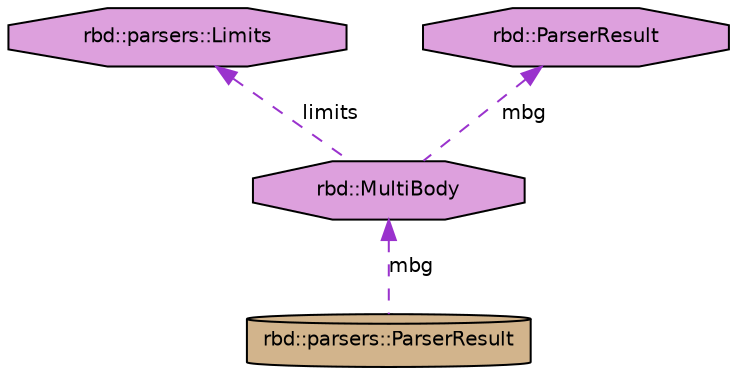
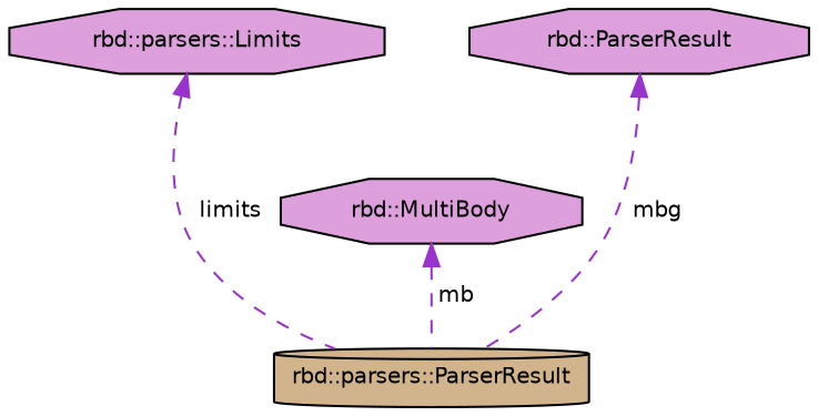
  digraph {
    node [color=black fillcolor=plum fontname=Helvetica fontsize=10 shape=octagon style=filled]
    edge [color=darkorchid3 dir=back fontname=Helvetica fontsize=10 labelfontname=Helvetica labelfontsize=10 style=dashed]
    n1 [fillcolor=tan fontcolor=black height=0.2 label="rbd::parsers::ParserResult" shape=cylinder width=0.4]
    n2 [height=0.2 label="rbd::MultiBody" width=0.4]
    n3 [height=0.2 label="rbd::parsers::Limits" width=0.4]
    n4 [height=0.2 label="rbd::ParserResult" width=0.4]
-   n2 -> n1 [label=" mbg"]
-   n3 -> n2 [label=" limits"]
-   n4 -> n2 [label=" mbg"]
+   n2 -> n1 [label=" mb"]
+   n3 -> n1 [label=" limits"]
+   n4 -> n1 [label=" mbg"]
  }
